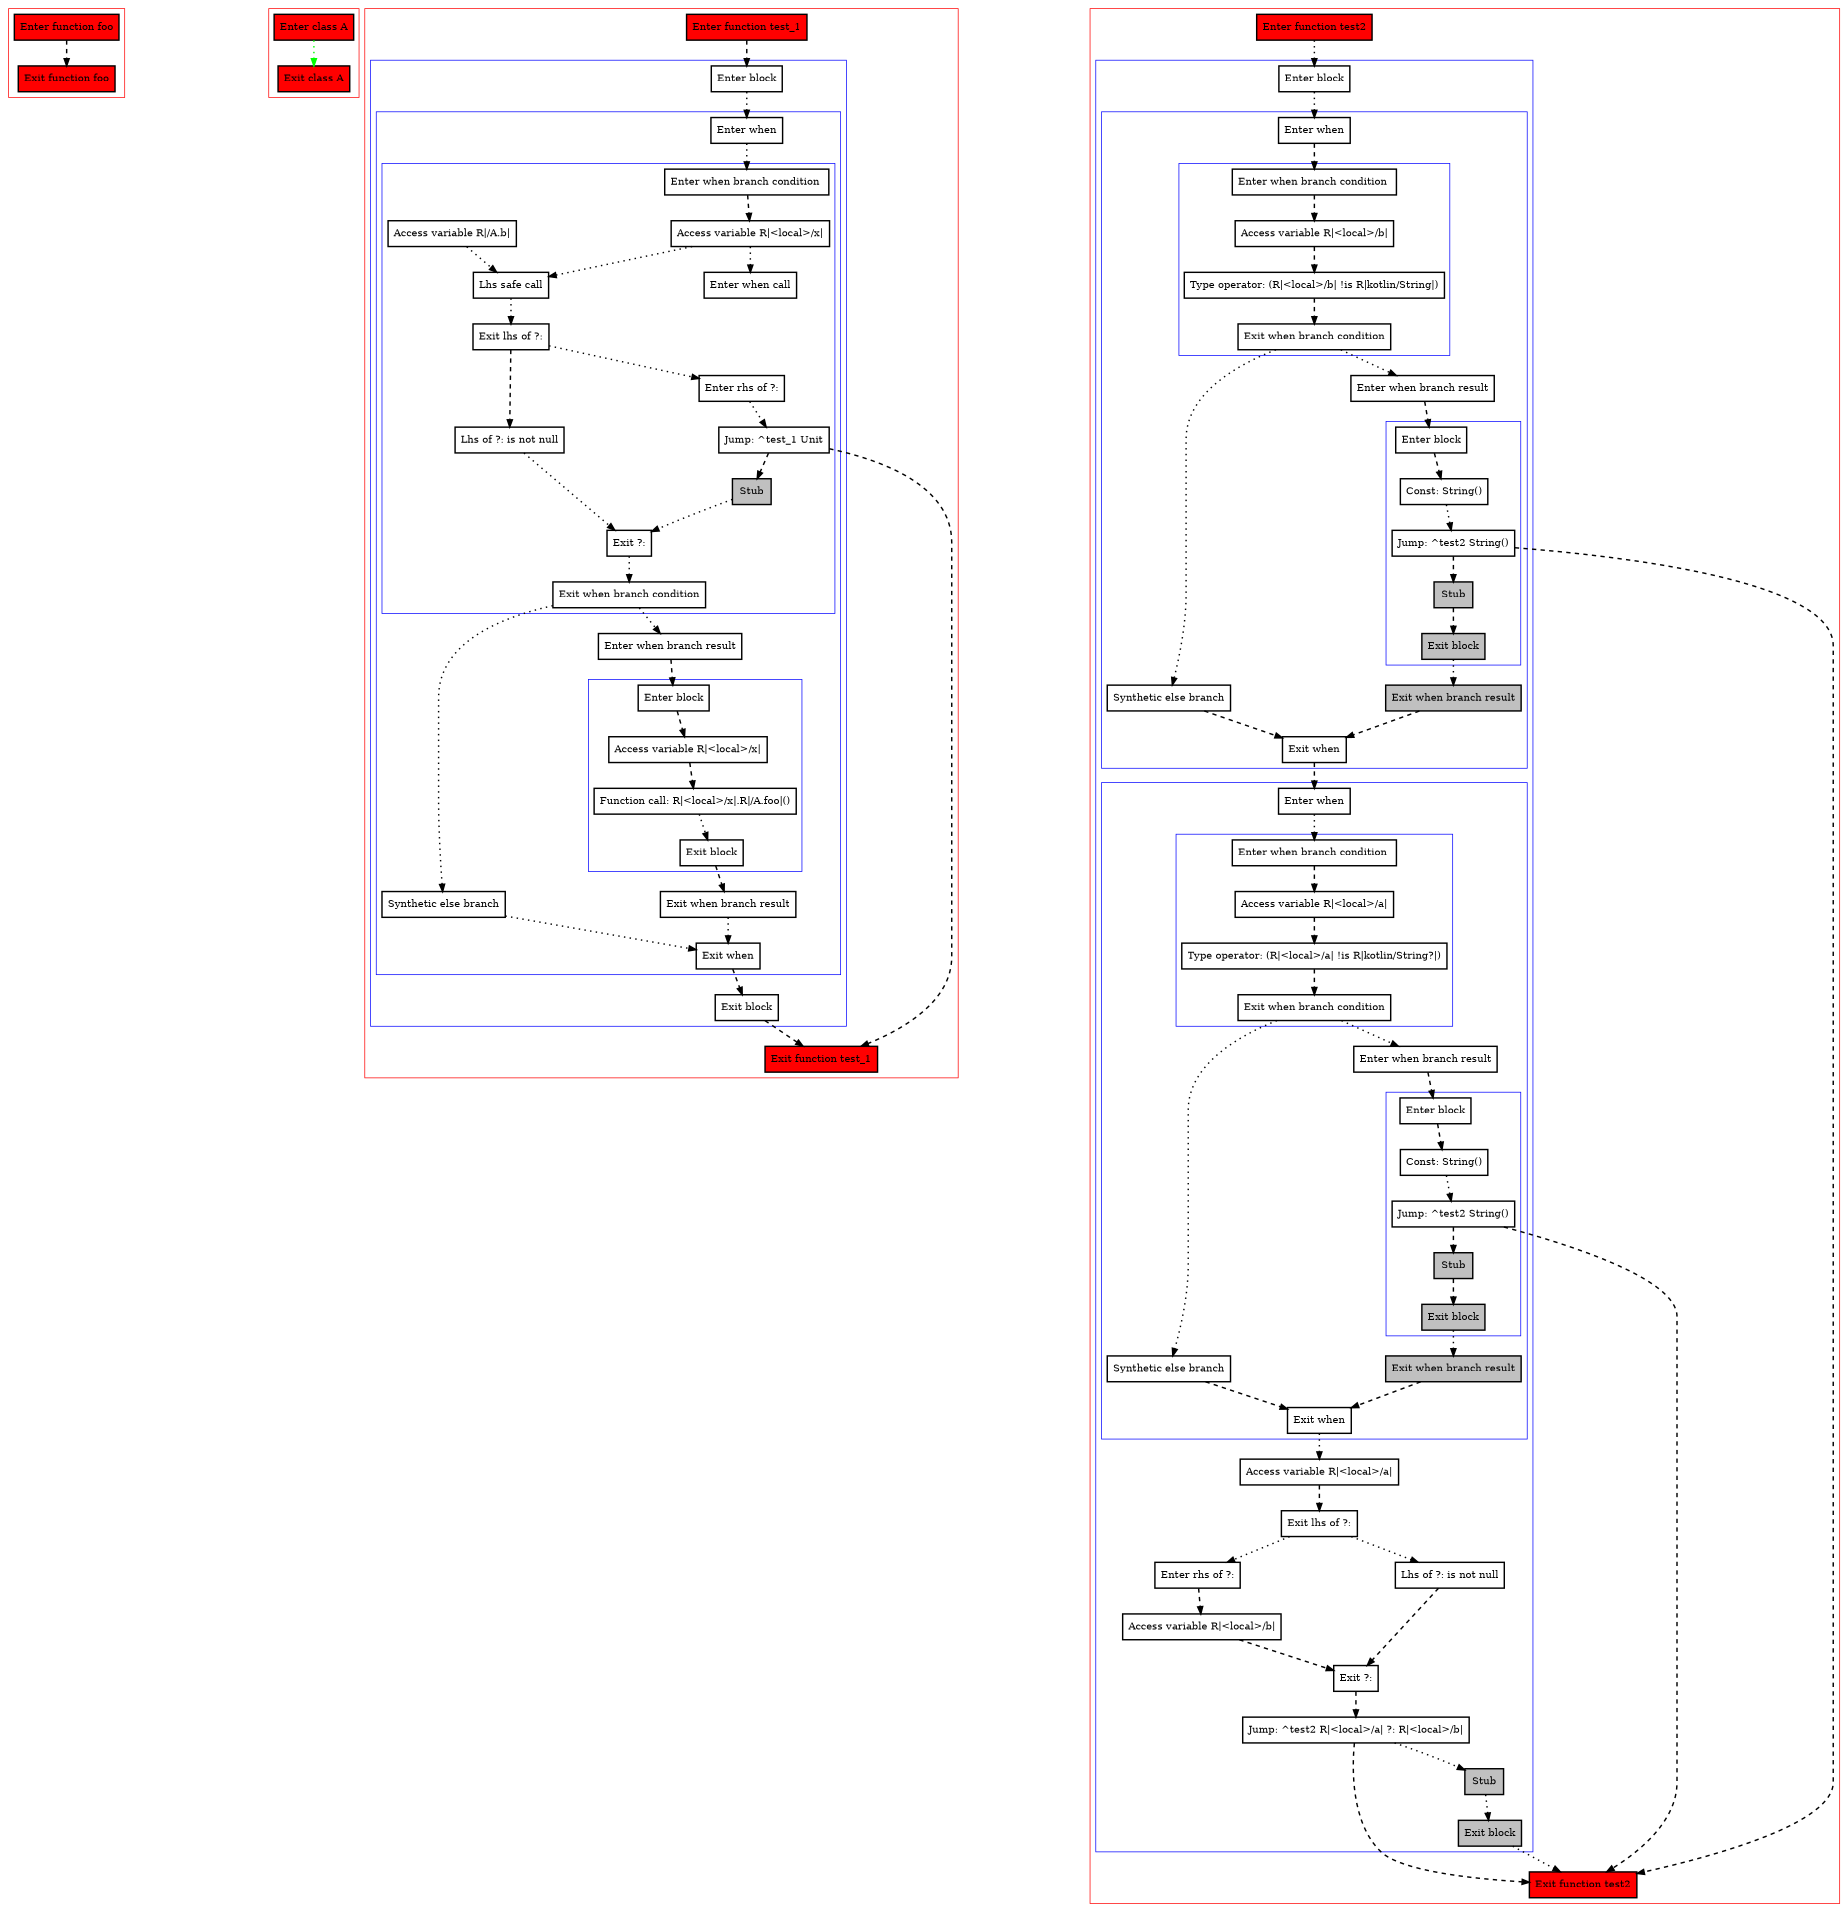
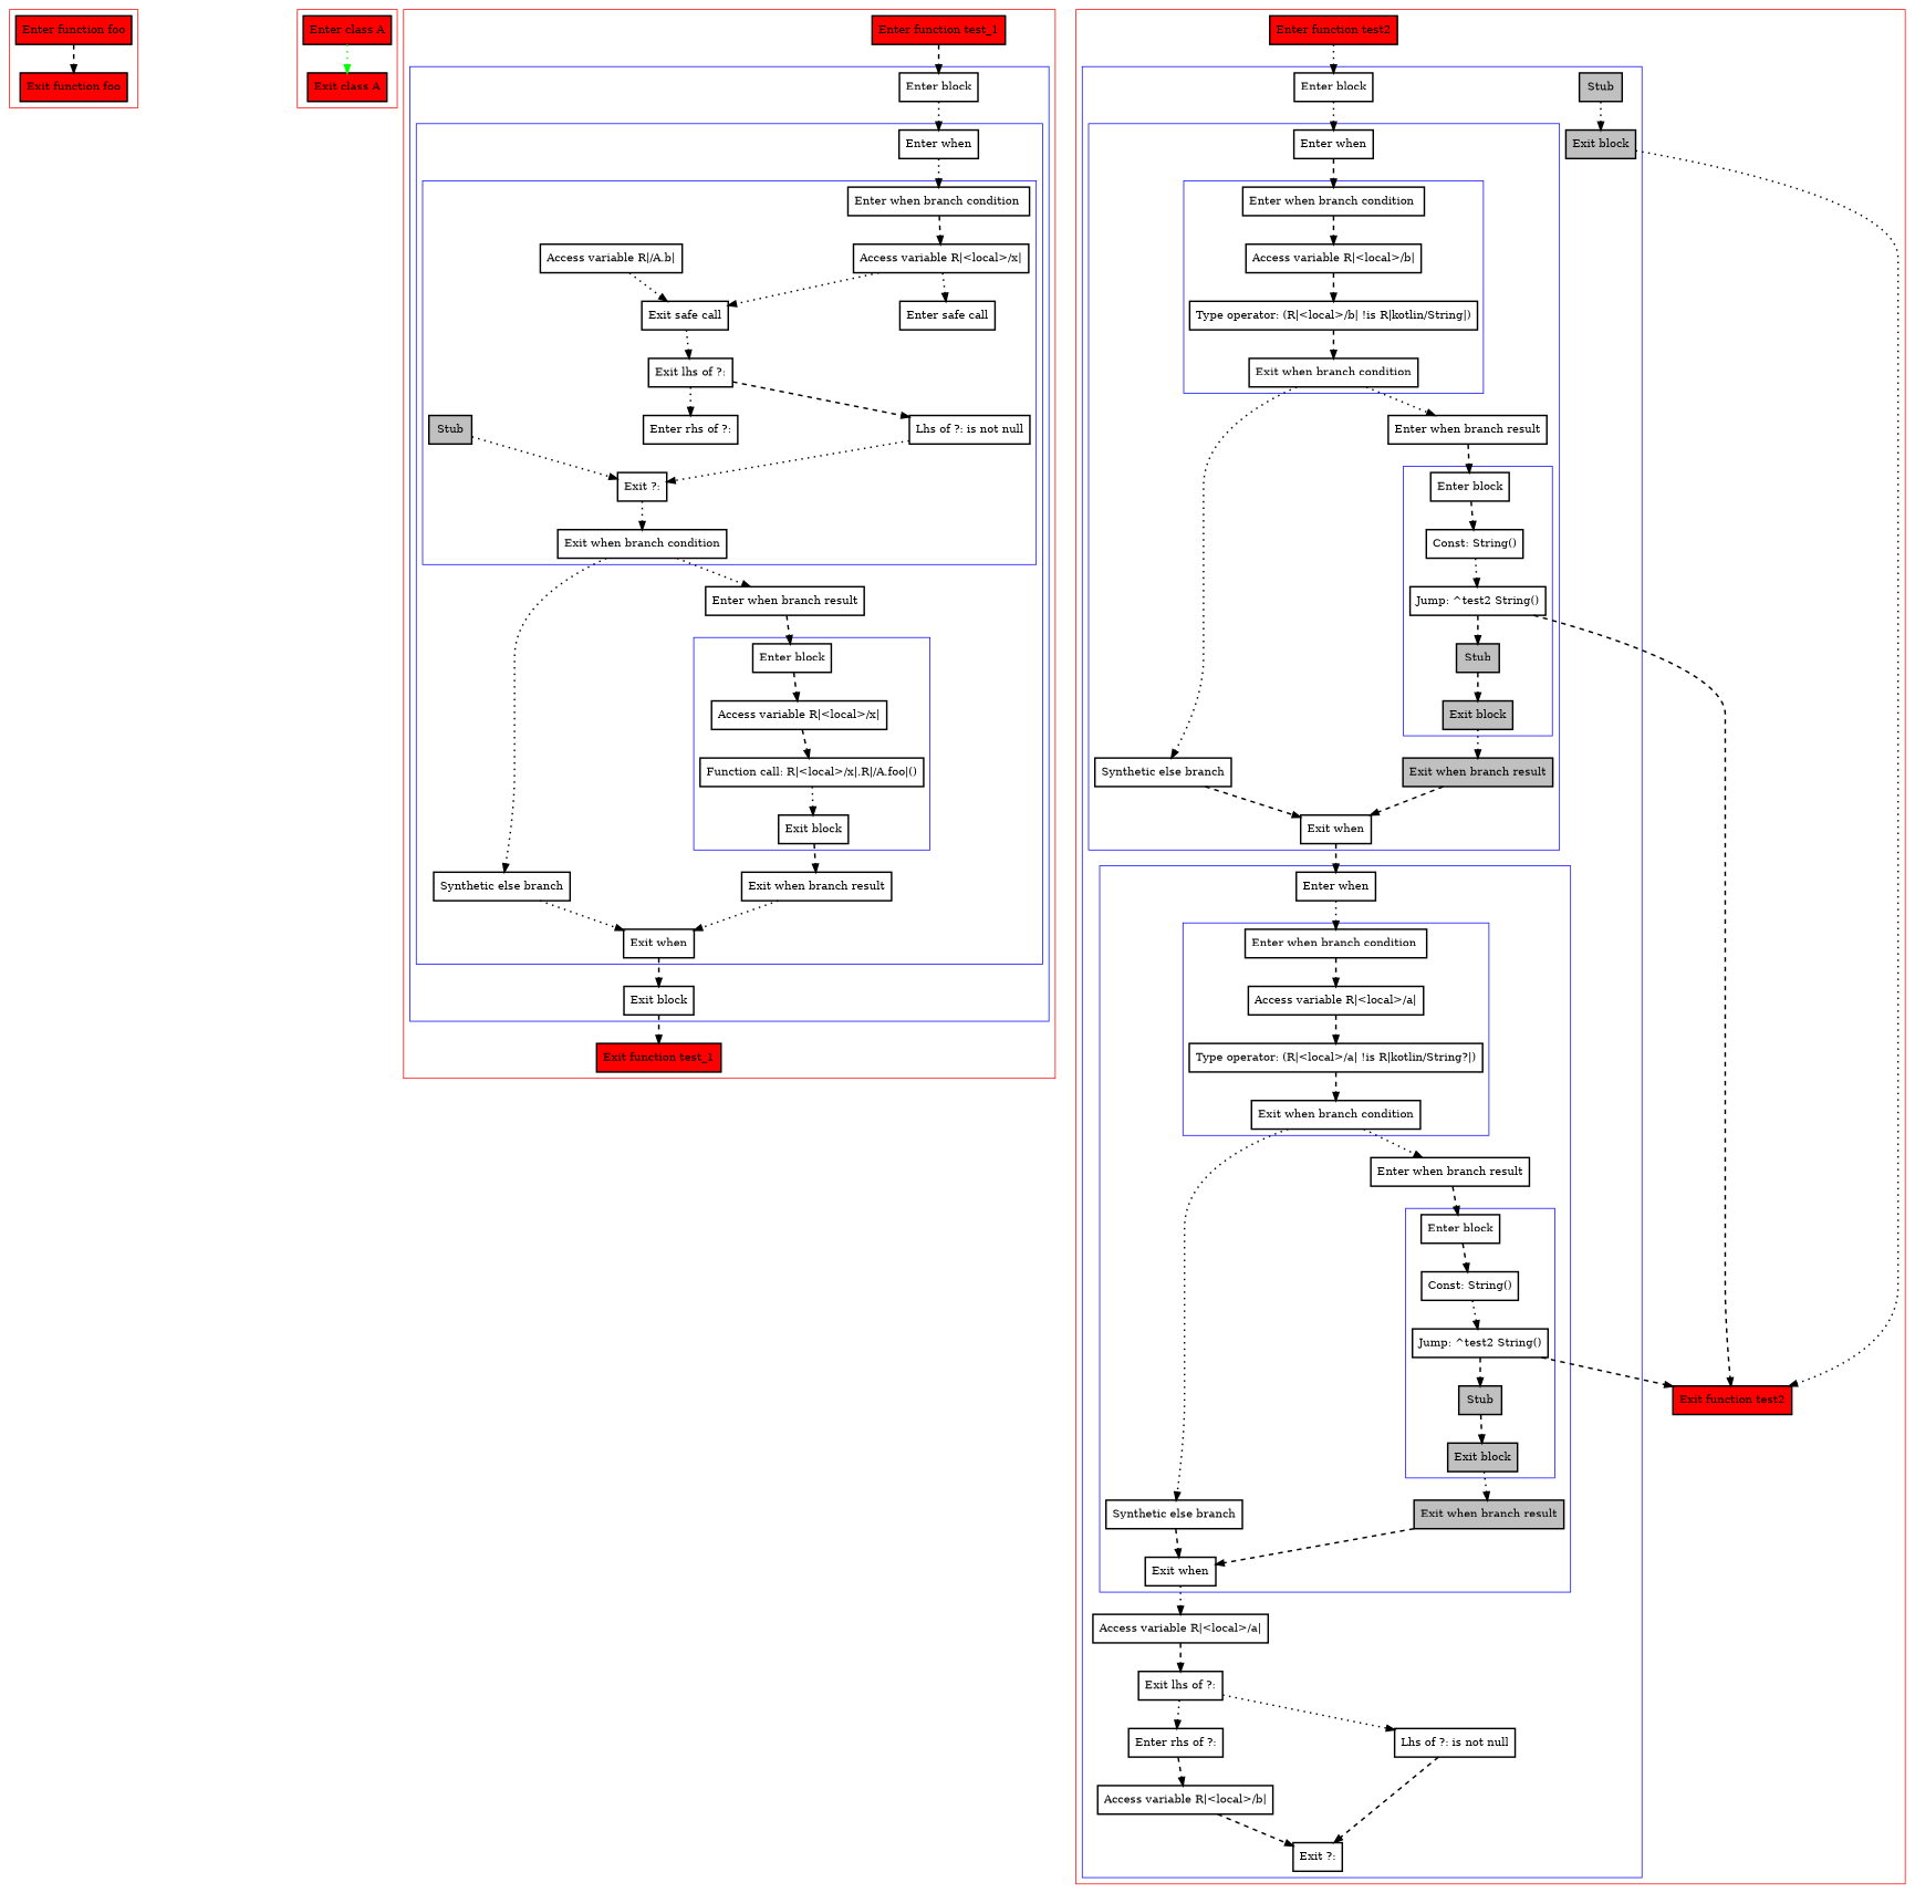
  digraph {
    nodesep=3
    node [penwidth=2 shape=box]
    edge [penwidth=2 style=dashed]
    n1 [fillcolor=red label="Enter function foo" style=filled]
    n2 [fillcolor=red label="Exit function foo" style=filled]
    n3 [fillcolor=red label="Enter class A" style=filled]
    n4 [fillcolor=red label="Exit class A" style=filled]
    n5 [label="Enter when branch condition "]
    n6 [label="Access variable R|<local>/x|"]
-   n7 [label="Enter when call"]
+   n7 [label="Enter safe call"]
    n8 [label="Access variable R|/A.b|"]
-   n9 [label="Lhs safe call"]
+   n9 [label="Exit safe call"]
    n10 [label="Exit lhs of ?:"]
    n11 [label="Enter rhs of ?:"]
-   n12 [label="Jump: ^test_1 Unit"]
    n13 [fillcolor=gray label=Stub style=filled]
    n14 [label="Lhs of ?: is not null"]
    n15 [label="Exit ?:"]
    n16 [label="Exit when branch condition"]
    n17 [label="Enter block"]
    n18 [label="Access variable R|<local>/x|"]
    n19 [label="Function call: R|<local>/x|.R|/A.foo|()"]
    n20 [label="Exit block"]
    n21 [label="Enter when"]
    n22 [label="Synthetic else branch"]
    n23 [label="Enter when branch result"]
    n24 [label="Exit when branch result"]
    n25 [label="Exit when"]
    n26 [label="Enter block"]
    n27 [label="Exit block"]
    n28 [fillcolor=red label="Enter function test_1" style=filled]
    n29 [fillcolor=red label="Exit function test_1" style=filled]
    n30 [label="Enter when branch condition "]
    n31 [label="Access variable R|<local>/b|"]
    n32 [label="Type operator: (R|<local>/b| !is R|kotlin/String|)"]
    n33 [label="Exit when branch condition"]
    n34 [label="Enter block"]
    n35 [label="Const: String()"]
    n36 [label="Jump: ^test2 String()"]
    n37 [fillcolor=gray label=Stub style=filled]
    n38 [fillcolor=gray label="Exit block" style=filled]
    n39 [label="Enter when"]
    n40 [label="Synthetic else branch"]
    n41 [label="Enter when branch result"]
    n42 [fillcolor=gray label="Exit when branch result" style=filled]
    n43 [label="Exit when"]
    n44 [label="Enter when branch condition "]
    n45 [label="Access variable R|<local>/a|"]
    n46 [label="Type operator: (R|<local>/a| !is R|kotlin/String?|)"]
    n47 [label="Exit when branch condition"]
    n48 [label="Enter block"]
    n49 [label="Const: String()"]
    n50 [label="Jump: ^test2 String()"]
    n51 [fillcolor=gray label=Stub style=filled]
    n52 [fillcolor=gray label="Exit block" style=filled]
    n53 [label="Enter when"]
    n54 [label="Synthetic else branch"]
    n55 [label="Enter when branch result"]
    n56 [fillcolor=gray label="Exit when branch result" style=filled]
    n57 [label="Exit when"]
    n58 [label="Enter block"]
    n59 [label="Access variable R|<local>/a|"]
    n60 [label="Exit lhs of ?:"]
    n61 [label="Enter rhs of ?:"]
    n62 [label="Access variable R|<local>/b|"]
    n63 [label="Lhs of ?: is not null"]
    n64 [label="Exit ?:"]
-   n65 [label="Jump: ^test2 R|<local>/a| ?: R|<local>/b|"]
    n66 [fillcolor=gray label=Stub style=filled]
    n67 [fillcolor=gray label="Exit block" style=filled]
    n68 [fillcolor=red label="Enter function test2" style=filled]
    n69 [fillcolor=red label="Exit function test2" style=filled]
    subgraph cluster_1 {
      color=red
      n1
      n2
    }
    subgraph cluster_2 {
      color=red
      n3
      n4
    }
    subgraph cluster_3 {
      color=red
      n28
      n29
      subgraph cluster_4 {
        color=blue
        n26
        n27
        subgraph cluster_5 {
          color=blue
          n21
          n22
          n23
          n24
          n25
          subgraph cluster_6 {
            color=blue
            n5
            n6
            n7
            n8
            n9
            n10
            n11
-           n12
            n13
            n14
            n15
            n16
          }
          subgraph cluster_7 {
            color=blue
            n17
            n18
            n19
            n20
          }
        }
      }
    }
    subgraph cluster_8 {
      color=red
      n68
      n69
      subgraph cluster_9 {
        color=blue
        n58
        n59
        n60
        n61
        n62
        n63
        n64
-       n65
        n66
        n67
        subgraph cluster_10 {
          color=blue
          n39
          n40
          n41
          n42
          n43
          subgraph cluster_11 {
            color=blue
            n30
            n31
            n32
            n33
          }
          subgraph cluster_12 {
            color=blue
            n34
            n35
            n36
            n37
            n38
          }
        }
        subgraph cluster_13 {
          color=blue
          n53
          n54
          n55
          n56
          n57
          subgraph cluster_14 {
            color=blue
            n44
            n45
            n46
            n47
          }
          subgraph cluster_15 {
            color=blue
            n48
            n49
            n50
            n51
            n52
          }
        }
      }
    }
    n1 -> n2
    n3 -> n4 [color=green style=dotted]
    n5 -> n6
    n6 -> n7 [style=dotted]
    n6 -> n9 [style=dotted]
    n8 -> n9 [style=dotted]
    n9 -> n10 [style=dotted]
    n10 -> n11 [style=dotted]
    n10 -> n14
-   n11 -> n12 [style=dotted]
-   n12 -> n13
-   n12 -> n29
    n13 -> n15 [style=dotted]
    n14 -> n15 [style=dotted]
    n15 -> n16 [style=dotted]
    n16 -> n22 [style=dotted]
    n16 -> n23 [style=dotted]
    n17 -> n18
    n18 -> n19
    n19 -> n20 [style=dotted]
    n20 -> n24
    n21 -> n5 [style=dotted]
    n22 -> n25 [style=dotted]
    n23 -> n17
    n24 -> n25 [style=dotted]
    n25 -> n27
    n26 -> n21 [style=dotted]
    n27 -> n29
    n28 -> n26
    n30 -> n31
    n31 -> n32
    n32 -> n33
    n33 -> n40 [style=dotted]
    n33 -> n41 [style=dotted]
    n34 -> n35
    n35 -> n36 [style=dotted]
    n36 -> n37
    n36 -> n69
    n37 -> n38
    n38 -> n42 [style=dotted]
    n39 -> n30
    n40 -> n43
    n41 -> n34
    n42 -> n43
    n43 -> n53
    n44 -> n45
    n45 -> n46
    n46 -> n47
    n47 -> n54 [style=dotted]
    n47 -> n55 [style=dotted]
    n48 -> n49
    n49 -> n50 [style=dotted]
    n50 -> n51
    n50 -> n69
    n51 -> n52
    n52 -> n56 [style=dotted]
    n53 -> n44 [style=dotted]
    n54 -> n57
    n55 -> n48
    n56 -> n57
    n57 -> n59 [style=dotted]
    n58 -> n39 [style=dotted]
    n59 -> n60
    n60 -> n61 [style=dotted]
    n60 -> n63 [style=dotted]
    n61 -> n62
    n62 -> n64
    n63 -> n64
-   n64 -> n65
-   n65 -> n66 [style=dotted]
-   n65 -> n69
    n66 -> n67 [style=dotted]
    n67 -> n69 [style=dotted]
    n68 -> n58 [style=dotted]
  }
